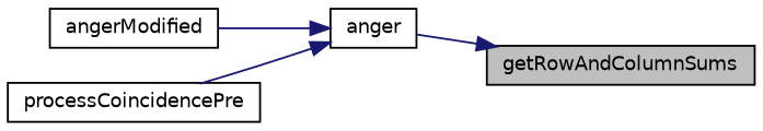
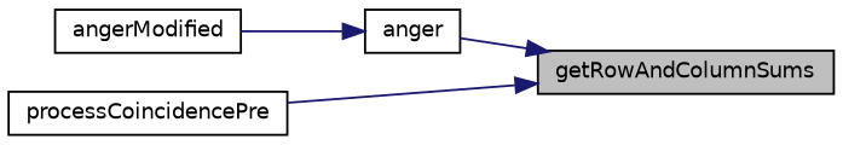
  digraph {
    rankdir=RL
    node [color=black fillcolor=white fontname=Helvetica fontsize=10 shape=record style=filled]
    edge [color=midnightblue dir=back fontname=Helvetica fontsize=10 labelfontname=Helvetica labelfontsize=10 style=solid]
    n1 [fillcolor=grey75 fontcolor=black height=0.2 label=getRowAndColumnSums width=0.4]
    n2 [height=0.2 label=anger width=0.4]
    n3 [height=0.2 label=angerModified width=0.4]
    n4 [height=0.2 label=processCoincidencePre width=0.4]
    n1 -> n2
    n2 -> n3
-   n2 -> n4
+   n1 -> n4
  }
